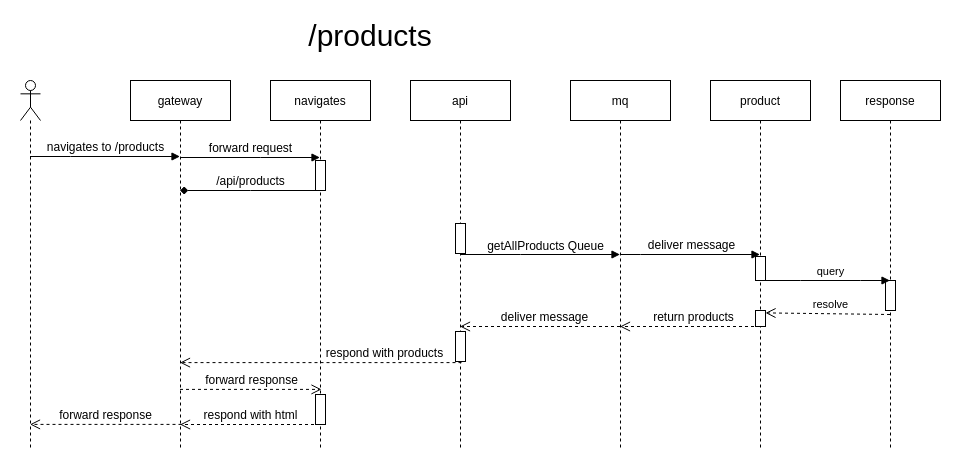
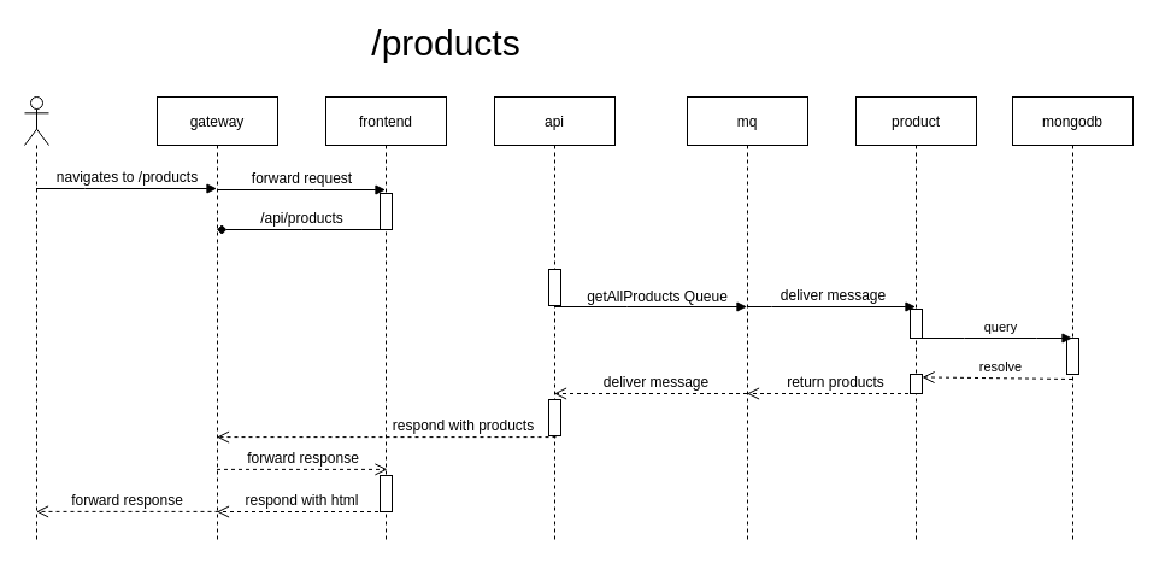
  <mxCell id="0" />
  <mxCell id="1" parent="0" />
  <mxCell id="2" value="return products" style="html=1;verticalAlign=bottom;endArrow=open;dashed=1;endSize=8;rounded=0;fontSize=12;" parent="1" edge="1"><mxGeometry x="-0.048" relative="1" as="geometry"><mxPoint x="619.5" y="326" as="targetPoint" /><mxPoint x="759.5" y="326" as="sourcePoint" /><mxPoint as="offset" /></mxGeometry></mxCell>
  <mxCell id="3" value="gateway" style="shape=umlLifeline;perimeter=lifelinePerimeter;container=1;collapsible=0;recursiveResize=0;rounded=0;shadow=0;strokeWidth=1;" parent="1" vertex="1"><mxGeometry x="130" y="80" width="100" height="370" as="geometry" /></mxCell>
  <mxCell id="4" value="" style="shape=umlLifeline;participant=umlActor;perimeter=lifelinePerimeter;whiteSpace=wrap;html=1;container=1;collapsible=0;recursiveResize=0;verticalAlign=top;spacingTop=36;outlineConnect=0;" parent="1" vertex="1"><mxGeometry x="20" y="80" width="20" height="370" as="geometry" /></mxCell>
  <mxCell id="5" value="/products" style="text;html=1;strokeColor=none;fillColor=none;align=center;verticalAlign=middle;whiteSpace=wrap;rounded=0;fontSize=30;" parent="1" vertex="1"><mxGeometry x="340" y="20" width="60" height="30" as="geometry" /></mxCell>
- <mxCell id="6" value="navigates" style="shape=umlLifeline;perimeter=lifelinePerimeter;container=1;collapsible=0;recursiveResize=0;rounded=0;shadow=0;strokeWidth=1;" parent="1" vertex="1"><mxGeometry x="270" y="80" width="100" height="370" as="geometry" /></mxCell>
+ <mxCell id="6" value="frontend" style="shape=umlLifeline;perimeter=lifelinePerimeter;container=1;collapsible=0;recursiveResize=0;rounded=0;shadow=0;strokeWidth=1;" parent="1" vertex="1"><mxGeometry x="270" y="80" width="100" height="370" as="geometry" /></mxCell>
  <mxCell id="7" value="" style="html=1;points=[];perimeter=orthogonalPerimeter;fontSize=12;" parent="6" vertex="1"><mxGeometry x="45" y="314" width="10" height="30" as="geometry" /></mxCell>
  <mxCell id="8" value="" style="html=1;points=[];perimeter=orthogonalPerimeter;fontSize=12;" parent="6" vertex="1"><mxGeometry x="45" y="80" width="10" height="30" as="geometry" /></mxCell>
  <mxCell id="9" value="navigates to /products" style="html=1;verticalAlign=bottom;endArrow=block;rounded=0;fontSize=12;" parent="1" edge="1"><mxGeometry width="80" relative="1" as="geometry"><mxPoint x="29.5" y="156" as="sourcePoint" /><mxPoint x="179.5" y="156" as="targetPoint" /><Array as="points"><mxPoint x="70" y="156" /></Array></mxGeometry></mxCell>
  <mxCell id="10" value="forward request" style="html=1;verticalAlign=bottom;endArrow=block;rounded=0;fontSize=12;" parent="1" edge="1"><mxGeometry width="80" relative="1" as="geometry"><mxPoint x="179.5" y="157" as="sourcePoint" /><mxPoint x="319.5" y="157" as="targetPoint" /><Array as="points"><mxPoint x="260" y="157" /></Array></mxGeometry></mxCell>
  <mxCell id="11" value="api" style="shape=umlLifeline;perimeter=lifelinePerimeter;container=1;collapsible=0;recursiveResize=0;rounded=0;shadow=0;strokeWidth=1;" parent="1" vertex="1"><mxGeometry x="410" y="80" width="100" height="370" as="geometry" /></mxCell>
  <mxCell id="12" value="" style="html=1;points=[];perimeter=orthogonalPerimeter;fontSize=30;" parent="11" vertex="1"><mxGeometry x="45" y="143" width="10" height="30" as="geometry" /></mxCell>
  <mxCell id="13" value="" style="html=1;points=[];perimeter=orthogonalPerimeter;fontSize=30;" parent="11" vertex="1"><mxGeometry x="45" y="251" width="10" height="30" as="geometry" /></mxCell>
  <mxCell id="14" value="/api/products" style="html=1;verticalAlign=bottom;endArrow=diamond;rounded=0;fontSize=12;" parent="1" source="6" target="3" edge="1"><mxGeometry width="80" relative="1" as="geometry"><mxPoint x="330" y="260" as="sourcePoint" /><mxPoint x="250" y="260" as="targetPoint" /><Array as="points"><mxPoint x="250" y="190" /></Array></mxGeometry></mxCell>
  <mxCell id="15" value="mq" style="shape=umlLifeline;perimeter=lifelinePerimeter;container=1;collapsible=0;recursiveResize=0;rounded=0;shadow=0;strokeWidth=1;" parent="1" vertex="1"><mxGeometry x="570" y="80" width="100" height="370" as="geometry" /></mxCell>
  <mxCell id="16" value="getAllProducts Queue" style="html=1;verticalAlign=bottom;endArrow=block;rounded=0;fontSize=12;" parent="1" edge="1"><mxGeometry x="0.06" y="-1" width="80" relative="1" as="geometry"><mxPoint x="460" y="254" as="sourcePoint" /><mxPoint x="619.5" y="254" as="targetPoint" /><Array as="points"><mxPoint x="520" y="254" /></Array><mxPoint as="offset" /></mxGeometry></mxCell>
  <mxCell id="17" value="product" style="shape=umlLifeline;perimeter=lifelinePerimeter;container=1;collapsible=0;recursiveResize=0;rounded=0;shadow=0;strokeWidth=1;" parent="1" vertex="1"><mxGeometry x="710" y="80" width="100" height="370" as="geometry" /></mxCell>
  <mxCell id="18" value="" style="html=1;points=[];perimeter=orthogonalPerimeter;fontSize=12;" parent="17" vertex="1"><mxGeometry x="45" y="176" width="10" height="24" as="geometry" /></mxCell>
  <mxCell id="19" value="" style="html=1;points=[];perimeter=orthogonalPerimeter;fontSize=12;" vertex="1" parent="17"><mxGeometry x="45" y="230" width="10" height="16" as="geometry" /></mxCell>
  <mxCell id="20" value="deliver message" style="html=1;verticalAlign=bottom;endArrow=block;rounded=0;fontSize=12;" parent="1" edge="1"><mxGeometry x="0.008" width="80" relative="1" as="geometry"><mxPoint x="619.324" y="254" as="sourcePoint" /><mxPoint x="759.5" y="254" as="targetPoint" /><Array as="points"><mxPoint x="640" y="254" /></Array><mxPoint x="1" as="offset" /></mxGeometry></mxCell>
  <mxCell id="21" value="deliver message" style="html=1;verticalAlign=bottom;endArrow=open;dashed=1;endSize=8;rounded=0;fontSize=12;" parent="1" edge="1"><mxGeometry x="-0.048" relative="1" as="geometry"><mxPoint x="459.5" y="326" as="targetPoint" /><mxPoint x="619.5" y="326" as="sourcePoint" /><mxPoint as="offset" /><Array as="points"><mxPoint x="520" y="326" /></Array></mxGeometry></mxCell>
  <mxCell id="22" value="respond with products" style="html=1;verticalAlign=bottom;endArrow=open;dashed=1;endSize=8;rounded=0;fontSize=12;exitX=0.51;exitY=0.627;exitDx=0;exitDy=0;exitPerimeter=0;" parent="1" edge="1"><mxGeometry x="-0.454" relative="1" as="geometry"><mxPoint x="179.5" y="362.1" as="targetPoint" /><mxPoint x="461" y="362.1" as="sourcePoint" /><mxPoint as="offset" /><Array as="points" /></mxGeometry></mxCell>
  <mxCell id="23" value="forward response" style="html=1;verticalAlign=bottom;endArrow=open;dashed=1;endSize=8;rounded=0;fontSize=12;entryX=0.51;entryY=0.613;entryDx=0;entryDy=0;entryPerimeter=0;" parent="1" edge="1"><mxGeometry relative="1" as="geometry"><mxPoint x="179.5" y="388.9" as="sourcePoint" /><mxPoint x="321" y="388.9" as="targetPoint" /></mxGeometry></mxCell>
  <mxCell id="24" value="respond with html" style="html=1;verticalAlign=bottom;endArrow=open;dashed=1;endSize=8;rounded=0;fontSize=12;" parent="1" edge="1"><mxGeometry relative="1" as="geometry"><mxPoint x="319.5" y="424" as="sourcePoint" /><mxPoint x="179.5" y="424" as="targetPoint" /><Array as="points"><mxPoint x="260" y="424" /></Array></mxGeometry></mxCell>
  <mxCell id="25" value="forward response" style="html=1;verticalAlign=bottom;endArrow=open;dashed=1;endSize=8;rounded=0;fontSize=12;exitX=0.51;exitY=0.813;exitDx=0;exitDy=0;exitPerimeter=0;" parent="1" edge="1"><mxGeometry relative="1" as="geometry"><mxPoint x="181" y="423.9" as="sourcePoint" /><mxPoint x="29.5" y="423.9" as="targetPoint" /></mxGeometry></mxCell>
- <mxCell id="26" value="response" style="shape=umlLifeline;perimeter=lifelinePerimeter;container=1;collapsible=0;recursiveResize=0;rounded=0;shadow=0;strokeWidth=1;" vertex="1" parent="1"><mxGeometry x="840" y="80" width="100" height="370" as="geometry" /></mxCell>
+ <mxCell id="26" value="mongodb" style="shape=umlLifeline;perimeter=lifelinePerimeter;container=1;collapsible=0;recursiveResize=0;rounded=0;shadow=0;strokeWidth=1;" vertex="1" parent="1"><mxGeometry x="840" y="80" width="100" height="370" as="geometry" /></mxCell>
  <mxCell id="27" value="" style="html=1;points=[];perimeter=orthogonalPerimeter;fontSize=12;" vertex="1" parent="26"><mxGeometry x="45" y="200" width="10" height="30" as="geometry" /></mxCell>
  <mxCell id="28" value="resolve" style="html=1;verticalAlign=bottom;endArrow=open;dashed=1;endSize=8;rounded=0;entryX=1;entryY=0.15;entryDx=0;entryDy=0;entryPerimeter=0;" edge="1" parent="1" target="19"><mxGeometry x="-0.044" relative="1" as="geometry"><mxPoint x="889.5" y="314" as="sourcePoint" /><mxPoint x="680" y="321" as="targetPoint" /><mxPoint as="offset" /></mxGeometry></mxCell>
  <mxCell id="29" value="query" style="html=1;verticalAlign=bottom;endArrow=block;rounded=0;" edge="1" parent="1" source="17" target="26"><mxGeometry x="0.084" width="80" relative="1" as="geometry"><mxPoint x="810" y="430" as="sourcePoint" /><mxPoint x="890" y="430" as="targetPoint" /><Array as="points"><mxPoint x="800" y="280" /><mxPoint x="860" y="280" /></Array><mxPoint as="offset" /></mxGeometry></mxCell>
